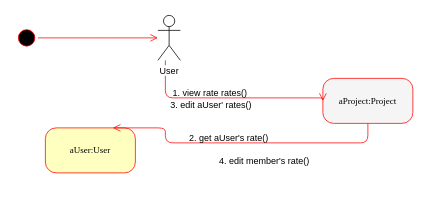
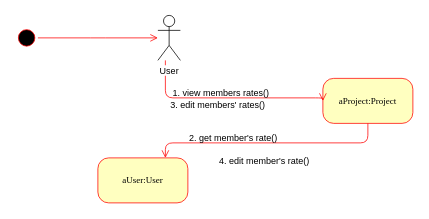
  <mxCell id="0" />
  <mxCell id="1" parent="0" />
  <mxCell id="2" value="" style="ellipse;html=1;shape=startState;fillColor=#000000;strokeColor=#ff0000;rounded=1;shadow=0;comic=0;labelBackgroundColor=none;fontFamily=Verdana;fontSize=12;fontColor=#000000;align=center;direction=south;" vertex="1" parent="1"><mxGeometry x="20" y="35" width="30" height="30" as="geometry" /></mxCell>
- <mxCell id="3" value="aUser:User" style="rounded=1;whiteSpace=wrap;html=1;arcSize=24;fillColor=#ffffc0;strokeColor=#ff0000;shadow=0;comic=0;labelBackgroundColor=none;fontFamily=Verdana;fontSize=12;fontColor=#000000;align=center;" vertex="1" parent="1"><mxGeometry x="60" y="170" width="120" height="60" as="geometry" /></mxCell>
- <mxCell id="4" value="aProject:Project" style="rounded=1;whiteSpace=wrap;html=1;arcSize=24;fillColor=#f5f5f5;strokeColor=#ff0000;shadow=0;comic=0;labelBackgroundColor=none;fontFamily=Verdana;fontSize=12;fontColor=#000000;align=center;" vertex="1" parent="1"><mxGeometry x="430" y="104" width="120" height="60" as="geometry" /></mxCell>
+ <mxCell id="3" value="aUser:User" style="rounded=1;whiteSpace=wrap;html=1;arcSize=24;fillColor=#ffffc0;strokeColor=#ff0000;shadow=0;comic=0;labelBackgroundColor=none;fontFamily=Verdana;fontSize=12;fontColor=#000000;align=center;" vertex="1" parent="1"><mxGeometry x="130" y="210" width="120" height="60" as="geometry" /></mxCell>
+ <mxCell id="4" value="aProject:Project" style="rounded=1;whiteSpace=wrap;html=1;arcSize=24;fillColor=#ffffc0;strokeColor=#ff0000;shadow=0;comic=0;labelBackgroundColor=none;fontFamily=Verdana;fontSize=12;fontColor=#000000;align=center;" vertex="1" parent="1"><mxGeometry x="430" y="104" width="120" height="60" as="geometry" /></mxCell>
  <mxCell id="5" style="edgeStyle=orthogonalEdgeStyle;html=1;labelBackgroundColor=none;endArrow=open;endSize=8;strokeColor=#ff0000;fontFamily=Verdana;fontSize=12;align=left;" edge="1" parent="1" source="2"><mxGeometry relative="1" as="geometry"><mxPoint x="210" y="50" as="targetPoint" /></mxGeometry></mxCell>
  <mxCell id="6" style="edgeStyle=orthogonalEdgeStyle;html=1;labelBackgroundColor=none;endArrow=open;endSize=8;strokeColor=#ff0000;fontFamily=Verdana;fontSize=12;align=left;entryX=0;entryY=0.5;" edge="1" parent="1" target="4"><mxGeometry relative="1" as="geometry"><Array as="points"><mxPoint x="220" y="130" /></Array><mxPoint x="220" y="80" as="sourcePoint" /></mxGeometry></mxCell>
  <mxCell id="7" style="edgeStyle=orthogonalEdgeStyle;html=1;entryX=0.75;entryY=0;labelBackgroundColor=none;endArrow=open;endSize=8;strokeColor=#ff0000;fontFamily=Verdana;fontSize=12;align=left;exitX=0.5;exitY=1;" edge="1" parent="1" source="4" target="3"><mxGeometry relative="1" as="geometry"><mxPoint x="410" y="200" as="sourcePoint" /><Array as="points"><mxPoint x="490" y="190" /><mxPoint x="220" y="190" /></Array></mxGeometry></mxCell>
- <mxCell id="8" value="&lt;font style=&quot;font-size: 12px&quot;&gt;1. &lt;font&gt;view rate rates()&lt;/font&gt;&lt;/font&gt;" style="text;html=1;resizable=0;points=[];autosize=1;align=left;verticalAlign=top;spacingTop=-4;" vertex="1" parent="1"><mxGeometry x="228" y="114" width="160" height="20" as="geometry" /></mxCell>
- <mxCell id="9" value="3. &lt;font&gt;edit aUser' rates&lt;/font&gt;()" style="text;html=1;resizable=0;points=[];autosize=1;align=left;verticalAlign=top;spacingTop=-4;" vertex="1" parent="1"><mxGeometry x="225" y="130" width="160" height="20" as="geometry" /></mxCell>
- <mxCell id="10" value="2. get aUser's rate() &amp;nbsp;&amp;nbsp;&amp;nbsp; " style="text;html=1;resizable=0;points=[];autosize=1;align=left;verticalAlign=top;spacingTop=-4;" vertex="1" parent="1"><mxGeometry x="250" y="174" width="170" height="20" as="geometry" /></mxCell>
+ <mxCell id="8" value="&lt;font style=&quot;font-size: 12px&quot;&gt;1. &lt;font&gt;view members rates()&lt;/font&gt;&lt;/font&gt;" style="text;html=1;resizable=0;points=[];autosize=1;align=left;verticalAlign=top;spacingTop=-4;" vertex="1" parent="1"><mxGeometry x="228" y="114" width="160" height="20" as="geometry" /></mxCell>
+ <mxCell id="9" value="3. &lt;font&gt;edit members' rates&lt;/font&gt;()" style="text;html=1;resizable=0;points=[];autosize=1;align=left;verticalAlign=top;spacingTop=-4;" vertex="1" parent="1"><mxGeometry x="225" y="130" width="160" height="20" as="geometry" /></mxCell>
+ <mxCell id="10" value="2. get member's rate() &amp;nbsp;&amp;nbsp;&amp;nbsp; " style="text;html=1;resizable=0;points=[];autosize=1;align=left;verticalAlign=top;spacingTop=-4;" vertex="1" parent="1"><mxGeometry x="250" y="174" width="170" height="20" as="geometry" /></mxCell>
  <mxCell id="11" value="User" style="shape=umlActor;verticalLabelPosition=bottom;labelBackgroundColor=#ffffff;verticalAlign=top;html=1;outlineConnect=0;" vertex="1" parent="1"><mxGeometry x="210" y="20" width="30" height="60" as="geometry" /></mxCell>
  <mxCell id="12" value="4. edit member's rate()" style="text;html=1;resizable=0;points=[];autosize=1;align=left;verticalAlign=top;spacingTop=-4;" vertex="1" parent="1"><mxGeometry x="290" y="204" width="160" height="20" as="geometry" /></mxCell>
